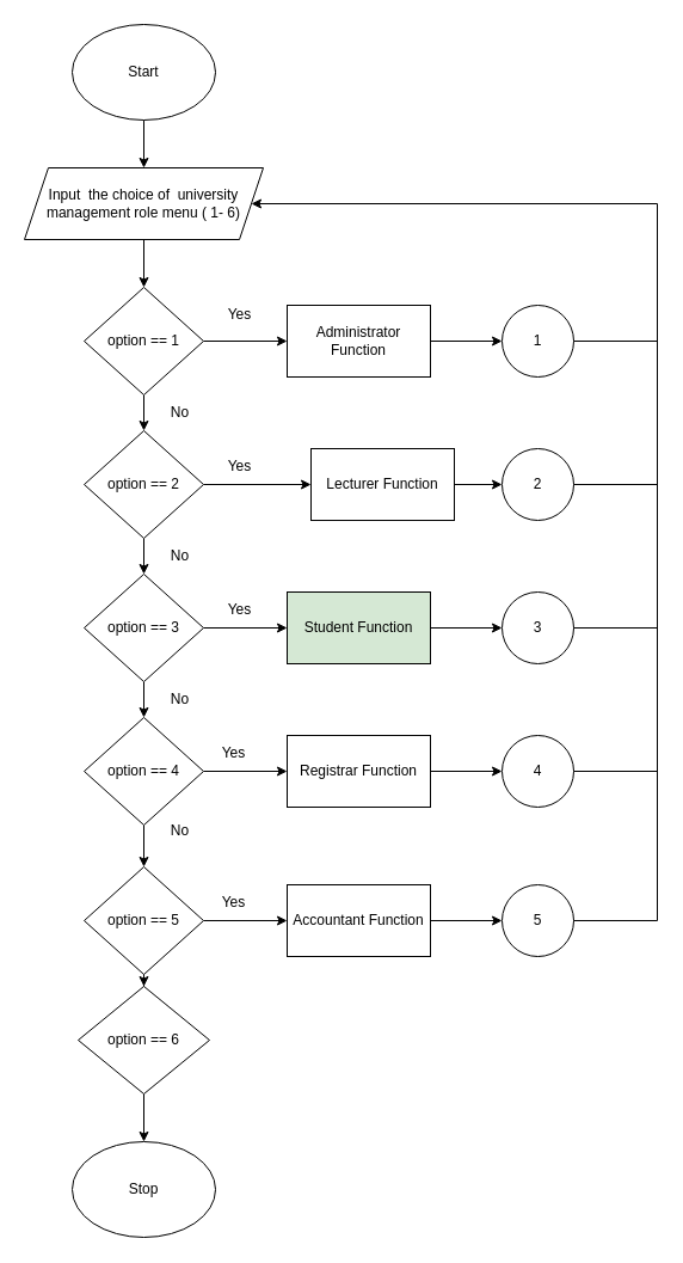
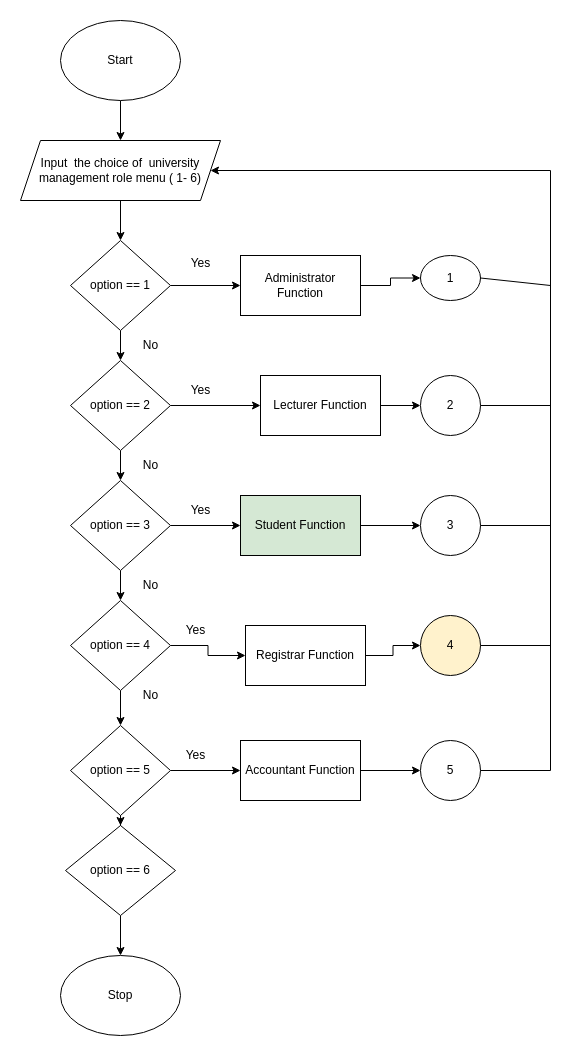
  <mxCell id="0" />
  <mxCell id="1" parent="0" />
  <mxCell id="2" value="" style="edgeStyle=orthogonalEdgeStyle;rounded=0;orthogonalLoop=1;jettySize=auto;html=1;" parent="1" source="3" target="8" edge="1"><mxGeometry relative="1" as="geometry" /></mxCell>
  <mxCell id="3" value="Start" style="ellipse;whiteSpace=wrap;html=1;" parent="1" vertex="1"><mxGeometry x="60" y="20" width="120" height="80" as="geometry" /></mxCell>
  <mxCell id="4" value="" style="edgeStyle=orthogonalEdgeStyle;rounded=0;orthogonalLoop=1;jettySize=auto;html=1;" parent="1" source="6" target="11" edge="1"><mxGeometry relative="1" as="geometry" /></mxCell>
  <mxCell id="5" value="" style="edgeStyle=orthogonalEdgeStyle;rounded=0;orthogonalLoop=1;jettySize=auto;html=1;" parent="1" source="6" target="26" edge="1"><mxGeometry relative="1" as="geometry" /></mxCell>
  <mxCell id="6" value="option == 1" style="rhombus;whiteSpace=wrap;html=1;" parent="1" vertex="1"><mxGeometry x="70" y="240" width="100" height="90" as="geometry" /></mxCell>
  <mxCell id="7" value="" style="edgeStyle=orthogonalEdgeStyle;rounded=0;orthogonalLoop=1;jettySize=auto;html=1;" parent="1" source="8" target="6" edge="1"><mxGeometry relative="1" as="geometry" /></mxCell>
  <mxCell id="8" value="Input&amp;nbsp; the choice of&amp;nbsp; university management role menu ( 1- 6)" style="shape=parallelogram;perimeter=parallelogramPerimeter;whiteSpace=wrap;html=1;fixedSize=1;" parent="1" vertex="1"><mxGeometry x="20" y="140" width="200" height="60" as="geometry" /></mxCell>
  <mxCell id="9" value="" style="edgeStyle=orthogonalEdgeStyle;rounded=0;orthogonalLoop=1;jettySize=auto;html=1;" parent="1" source="11" target="14" edge="1"><mxGeometry relative="1" as="geometry" /></mxCell>
  <mxCell id="10" value="" style="edgeStyle=orthogonalEdgeStyle;rounded=0;orthogonalLoop=1;jettySize=auto;html=1;" parent="1" source="11" target="28" edge="1"><mxGeometry relative="1" as="geometry" /></mxCell>
  <mxCell id="11" value="option == 2" style="rhombus;whiteSpace=wrap;html=1;" parent="1" vertex="1"><mxGeometry x="70" y="360" width="100" height="90" as="geometry" /></mxCell>
  <mxCell id="12" value="" style="edgeStyle=orthogonalEdgeStyle;rounded=0;orthogonalLoop=1;jettySize=auto;html=1;" parent="1" source="14" target="17" edge="1"><mxGeometry relative="1" as="geometry" /></mxCell>
  <mxCell id="13" value="" style="edgeStyle=orthogonalEdgeStyle;rounded=0;orthogonalLoop=1;jettySize=auto;html=1;" parent="1" source="14" target="30" edge="1"><mxGeometry relative="1" as="geometry" /></mxCell>
  <mxCell id="14" value="&lt;div&gt;option == 3&lt;/div&gt;" style="rhombus;whiteSpace=wrap;html=1;" parent="1" vertex="1"><mxGeometry x="70" y="480" width="100" height="90" as="geometry" /></mxCell>
  <mxCell id="15" value="" style="edgeStyle=orthogonalEdgeStyle;rounded=0;orthogonalLoop=1;jettySize=auto;html=1;" parent="1" source="17" target="20" edge="1"><mxGeometry relative="1" as="geometry" /></mxCell>
  <mxCell id="16" value="" style="edgeStyle=orthogonalEdgeStyle;rounded=0;orthogonalLoop=1;jettySize=auto;html=1;" parent="1" source="17" target="32" edge="1"><mxGeometry relative="1" as="geometry" /></mxCell>
  <mxCell id="17" value="&lt;div&gt;option == 4&lt;/div&gt;" style="rhombus;whiteSpace=wrap;html=1;" parent="1" vertex="1"><mxGeometry x="70" y="600" width="100" height="90" as="geometry" /></mxCell>
  <mxCell id="18" value="" style="edgeStyle=orthogonalEdgeStyle;rounded=0;orthogonalLoop=1;jettySize=auto;html=1;" parent="1" source="20" target="22" edge="1"><mxGeometry relative="1" as="geometry" /></mxCell>
  <mxCell id="19" value="" style="edgeStyle=orthogonalEdgeStyle;rounded=0;orthogonalLoop=1;jettySize=auto;html=1;" parent="1" source="20" target="34" edge="1"><mxGeometry relative="1" as="geometry" /></mxCell>
  <mxCell id="20" value="&lt;div&gt;option == 5&lt;/div&gt;" style="rhombus;whiteSpace=wrap;html=1;" parent="1" vertex="1"><mxGeometry x="70" y="725" width="100" height="90" as="geometry" /></mxCell>
  <mxCell id="21" value="" style="edgeStyle=orthogonalEdgeStyle;rounded=0;orthogonalLoop=1;jettySize=auto;html=1;" parent="1" source="22" target="23" edge="1"><mxGeometry relative="1" as="geometry" /></mxCell>
  <mxCell id="22" value="option == 6" style="rhombus;whiteSpace=wrap;html=1;" parent="1" vertex="1"><mxGeometry x="65" y="825" width="110" height="90" as="geometry" /></mxCell>
  <mxCell id="23" value="Stop" style="ellipse;whiteSpace=wrap;html=1;" parent="1" vertex="1"><mxGeometry x="60" y="955" width="120" height="80" as="geometry" /></mxCell>
- <mxCell id="24" value="1" style="ellipse;whiteSpace=wrap;html=1;aspect=fixed;" parent="1" vertex="1"><mxGeometry x="420" y="255" width="60" height="60" as="geometry" /></mxCell>
+ <mxCell id="24" value="1" style="ellipse;whiteSpace=wrap;html=1;aspect=fixed;" parent="1" vertex="1"><mxGeometry x="420" y="255" width="60" height="45" as="geometry" /></mxCell>
  <mxCell id="25" value="" style="edgeStyle=orthogonalEdgeStyle;rounded=0;orthogonalLoop=1;jettySize=auto;html=1;" parent="1" source="26" target="24" edge="1"><mxGeometry relative="1" as="geometry" /></mxCell>
  <mxCell id="26" value="Administrator Function" style="rounded=0;whiteSpace=wrap;html=1;" parent="1" vertex="1"><mxGeometry x="240" y="255" width="120" height="60" as="geometry" /></mxCell>
  <mxCell id="27" value="" style="edgeStyle=orthogonalEdgeStyle;rounded=0;orthogonalLoop=1;jettySize=auto;html=1;" parent="1" source="28" target="35" edge="1"><mxGeometry relative="1" as="geometry" /></mxCell>
  <mxCell id="28" value="Lecturer Function" style="rounded=0;whiteSpace=wrap;html=1;" parent="1" vertex="1"><mxGeometry x="260" y="375" width="120" height="60" as="geometry" /></mxCell>
  <mxCell id="29" value="" style="edgeStyle=orthogonalEdgeStyle;rounded=0;orthogonalLoop=1;jettySize=auto;html=1;" parent="1" source="30" target="36" edge="1"><mxGeometry relative="1" as="geometry" /></mxCell>
  <mxCell id="30" value="Student Function" style="rounded=0;whiteSpace=wrap;html=1;fillColor=#d5e8d4;" parent="1" vertex="1"><mxGeometry x="240" y="495" width="120" height="60" as="geometry" /></mxCell>
  <mxCell id="31" value="" style="edgeStyle=orthogonalEdgeStyle;rounded=0;orthogonalLoop=1;jettySize=auto;html=1;" parent="1" source="32" target="37" edge="1"><mxGeometry relative="1" as="geometry" /></mxCell>
- <mxCell id="32" value="Registrar Function" style="rounded=0;whiteSpace=wrap;html=1;" parent="1" vertex="1"><mxGeometry x="240" y="615" width="120" height="60" as="geometry" /></mxCell>
+ <mxCell id="32" value="Registrar Function" style="rounded=0;whiteSpace=wrap;html=1;" parent="1" vertex="1"><mxGeometry x="245" y="625" width="120" height="60" as="geometry" /></mxCell>
  <mxCell id="33" value="" style="edgeStyle=orthogonalEdgeStyle;rounded=0;orthogonalLoop=1;jettySize=auto;html=1;" parent="1" source="34" target="38" edge="1"><mxGeometry relative="1" as="geometry" /></mxCell>
  <mxCell id="34" value="Accountant Function" style="rounded=0;whiteSpace=wrap;html=1;" parent="1" vertex="1"><mxGeometry x="240" y="740" width="120" height="60" as="geometry" /></mxCell>
  <mxCell id="35" value="2" style="ellipse;whiteSpace=wrap;html=1;aspect=fixed;" parent="1" vertex="1"><mxGeometry x="420" y="375" width="60" height="60" as="geometry" /></mxCell>
  <mxCell id="36" value="3" style="ellipse;whiteSpace=wrap;html=1;aspect=fixed;" parent="1" vertex="1"><mxGeometry x="420" y="495" width="60" height="60" as="geometry" /></mxCell>
- <mxCell id="37" value="4" style="ellipse;whiteSpace=wrap;html=1;aspect=fixed;" parent="1" vertex="1"><mxGeometry x="420" y="615" width="60" height="60" as="geometry" /></mxCell>
+ <mxCell id="37" value="4" style="ellipse;whiteSpace=wrap;html=1;aspect=fixed;fillColor=#fff2cc;" parent="1" vertex="1"><mxGeometry x="420" y="615" width="60" height="60" as="geometry" /></mxCell>
  <mxCell id="38" value="5" style="ellipse;whiteSpace=wrap;html=1;aspect=fixed;" parent="1" vertex="1"><mxGeometry x="420" y="740" width="60" height="60" as="geometry" /></mxCell>
  <mxCell id="39" value="Yes" style="text;html=1;align=center;verticalAlign=middle;resizable=0;points=[];autosize=1;strokeColor=none;fillColor=none;" parent="1" vertex="1"><mxGeometry x="180" y="248" width="40" height="30" as="geometry" /></mxCell>
  <mxCell id="40" value="No" style="text;html=1;align=center;verticalAlign=middle;resizable=0;points=[];autosize=1;strokeColor=none;fillColor=none;" parent="1" vertex="1"><mxGeometry x="130" y="330" width="40" height="30" as="geometry" /></mxCell>
  <mxCell id="41" value="Yes" style="text;html=1;align=center;verticalAlign=middle;resizable=0;points=[];autosize=1;strokeColor=none;fillColor=none;" parent="1" vertex="1"><mxGeometry x="180" y="375" width="40" height="30" as="geometry" /></mxCell>
  <mxCell id="42" value="Yes" style="text;html=1;align=center;verticalAlign=middle;resizable=0;points=[];autosize=1;strokeColor=none;fillColor=none;" parent="1" vertex="1"><mxGeometry x="180" y="495" width="40" height="30" as="geometry" /></mxCell>
  <mxCell id="43" value="Yes" style="text;html=1;align=center;verticalAlign=middle;resizable=0;points=[];autosize=1;strokeColor=none;fillColor=none;" parent="1" vertex="1"><mxGeometry x="175" y="615" width="40" height="30" as="geometry" /></mxCell>
  <mxCell id="44" value="Yes" style="text;html=1;align=center;verticalAlign=middle;resizable=0;points=[];autosize=1;strokeColor=none;fillColor=none;" parent="1" vertex="1"><mxGeometry x="175" y="740" width="40" height="30" as="geometry" /></mxCell>
  <mxCell id="45" value="No" style="text;html=1;align=center;verticalAlign=middle;resizable=0;points=[];autosize=1;strokeColor=none;fillColor=none;" parent="1" vertex="1"><mxGeometry x="130" y="450" width="40" height="30" as="geometry" /></mxCell>
  <mxCell id="46" value="No" style="text;html=1;align=center;verticalAlign=middle;resizable=0;points=[];autosize=1;strokeColor=none;fillColor=none;" parent="1" vertex="1"><mxGeometry x="130" y="570" width="40" height="30" as="geometry" /></mxCell>
  <mxCell id="47" value="No" style="text;html=1;align=center;verticalAlign=middle;resizable=0;points=[];autosize=1;strokeColor=none;fillColor=none;" parent="1" vertex="1"><mxGeometry x="130" y="680" width="40" height="30" as="geometry" /></mxCell>
  <mxCell id="48" value="" style="endArrow=classic;html=1;rounded=0;entryX=1;entryY=0.5;entryDx=0;entryDy=0;" edge="1" parent="1" target="8"><mxGeometry width="50" height="50" relative="1" as="geometry"><mxPoint x="550" y="170" as="sourcePoint" /><mxPoint x="420" y="330" as="targetPoint" /></mxGeometry></mxCell>
  <mxCell id="49" value="" style="endArrow=none;html=1;rounded=0;" edge="1" parent="1"><mxGeometry width="50" height="50" relative="1" as="geometry"><mxPoint x="550" y="770" as="sourcePoint" /><mxPoint x="550" y="170" as="targetPoint" /></mxGeometry></mxCell>
  <mxCell id="50" value="" style="endArrow=none;html=1;rounded=0;exitX=1;exitY=0.5;exitDx=0;exitDy=0;" edge="1" parent="1" source="38"><mxGeometry width="50" height="50" relative="1" as="geometry"><mxPoint x="370" y="790" as="sourcePoint" /><mxPoint x="550" y="770" as="targetPoint" /></mxGeometry></mxCell>
  <mxCell id="51" value="" style="endArrow=none;html=1;rounded=0;exitX=1;exitY=0.5;exitDx=0;exitDy=0;" edge="1" parent="1" source="37"><mxGeometry width="50" height="50" relative="1" as="geometry"><mxPoint x="370" y="650" as="sourcePoint" /><mxPoint x="550" y="645" as="targetPoint" /></mxGeometry></mxCell>
  <mxCell id="52" value="" style="endArrow=none;html=1;rounded=0;exitX=1;exitY=0.5;exitDx=0;exitDy=0;" edge="1" parent="1" source="36"><mxGeometry width="50" height="50" relative="1" as="geometry"><mxPoint x="370" y="530" as="sourcePoint" /><mxPoint x="550" y="525" as="targetPoint" /></mxGeometry></mxCell>
  <mxCell id="53" value="" style="endArrow=none;html=1;rounded=0;exitX=1;exitY=0.5;exitDx=0;exitDy=0;" edge="1" parent="1" source="35"><mxGeometry width="50" height="50" relative="1" as="geometry"><mxPoint x="530" y="440" as="sourcePoint" /><mxPoint x="550" y="405" as="targetPoint" /><Array as="points" /></mxGeometry></mxCell>
  <mxCell id="54" value="" style="endArrow=none;html=1;rounded=0;exitX=1;exitY=0.5;exitDx=0;exitDy=0;" edge="1" parent="1" source="24"><mxGeometry width="50" height="50" relative="1" as="geometry"><mxPoint x="370" y="410" as="sourcePoint" /><mxPoint x="550" y="285" as="targetPoint" /></mxGeometry></mxCell>
